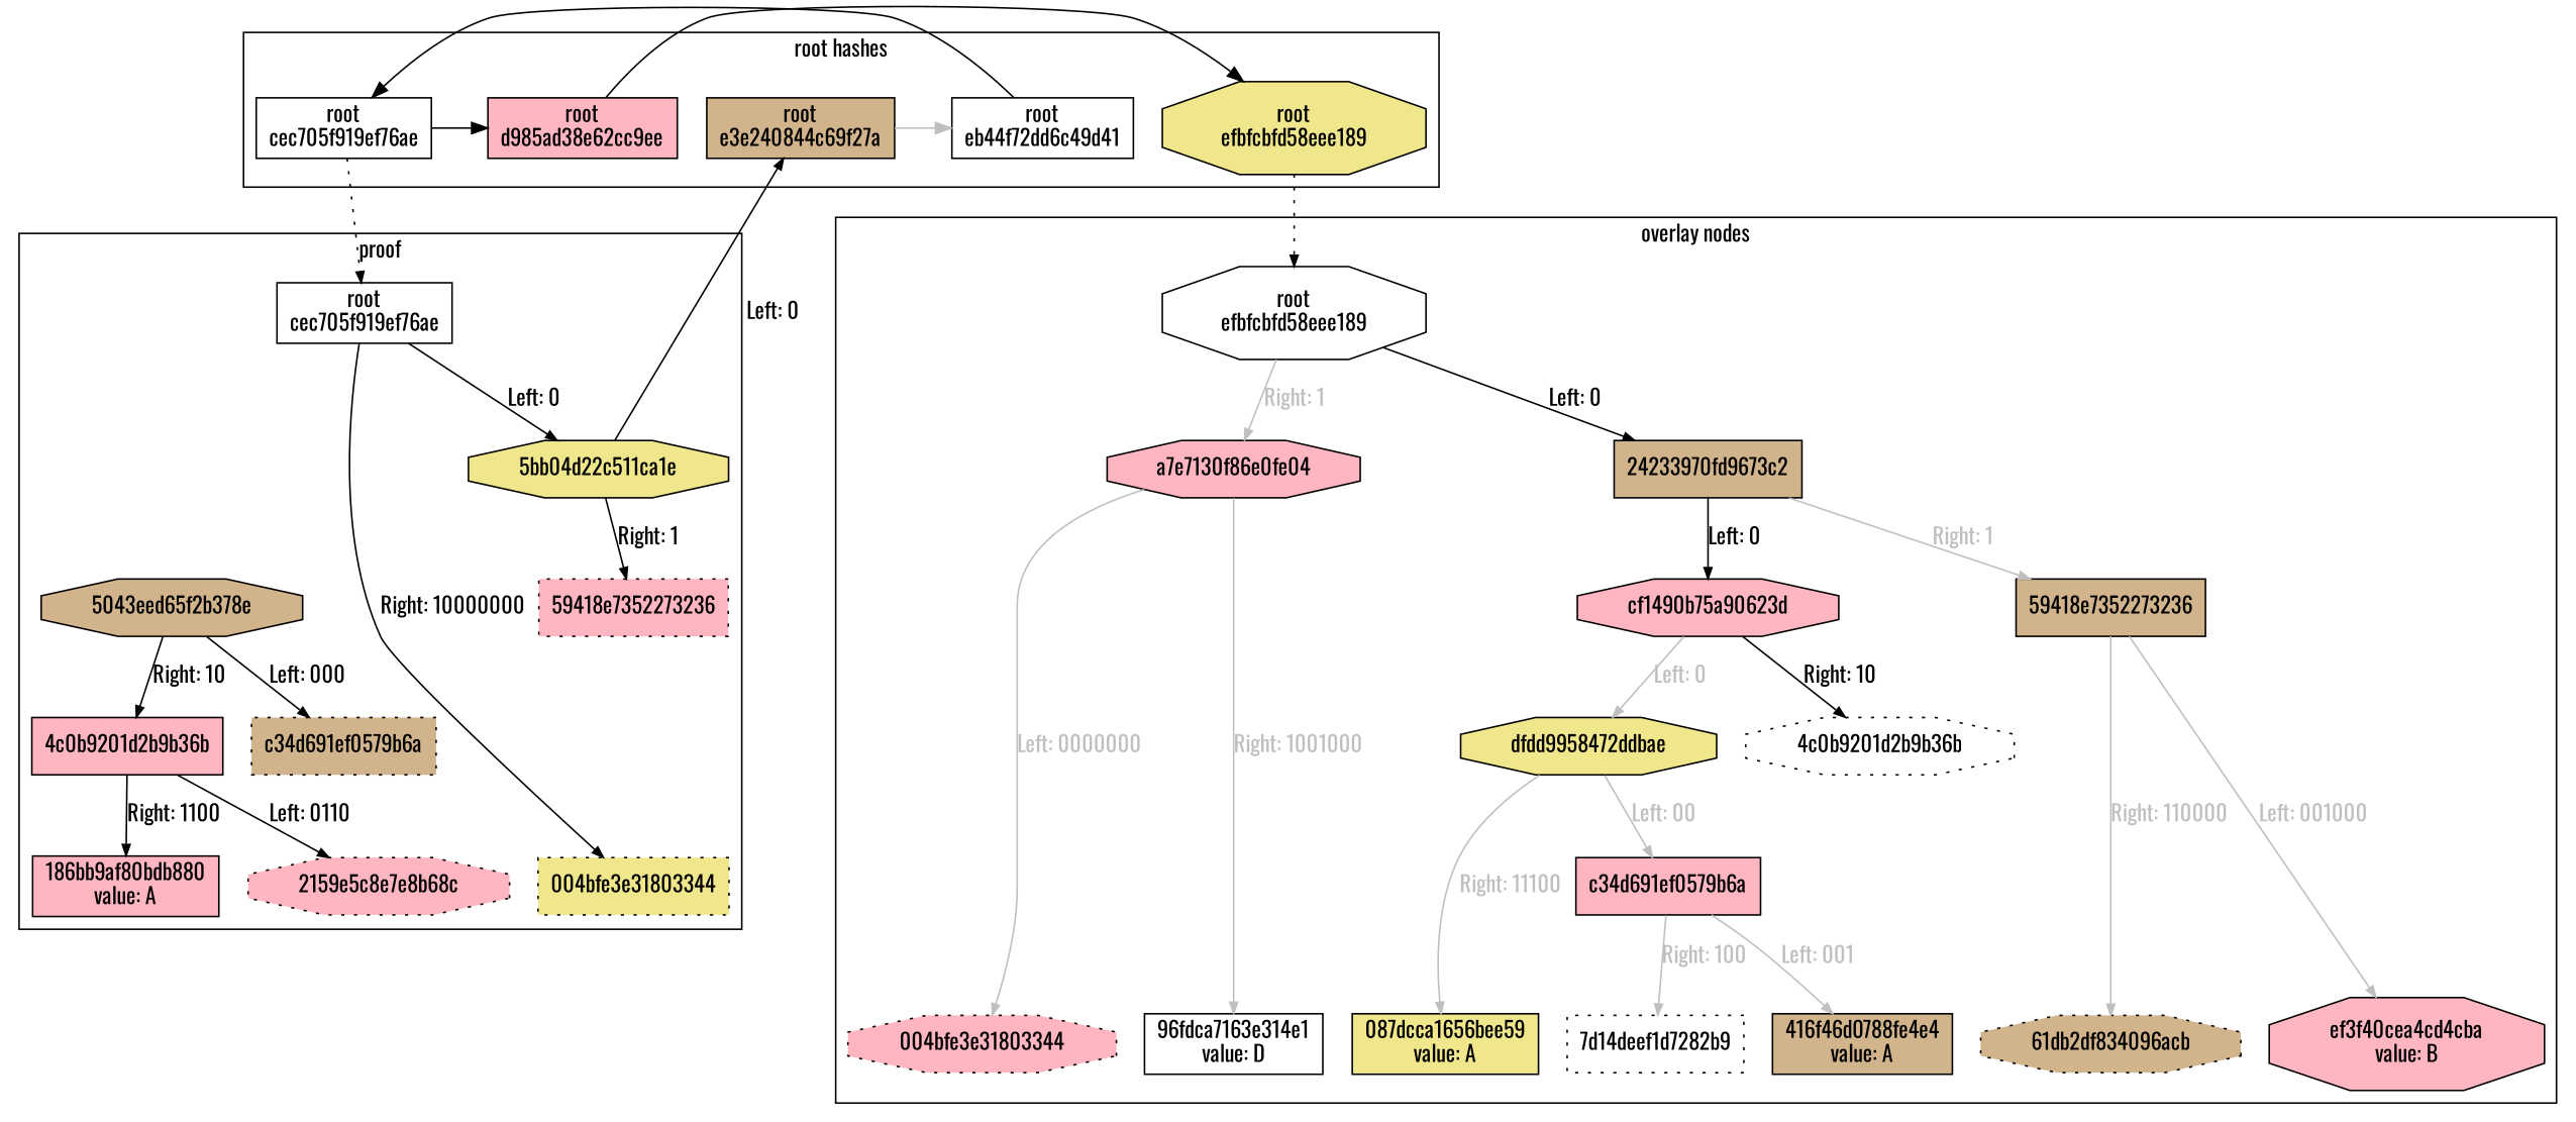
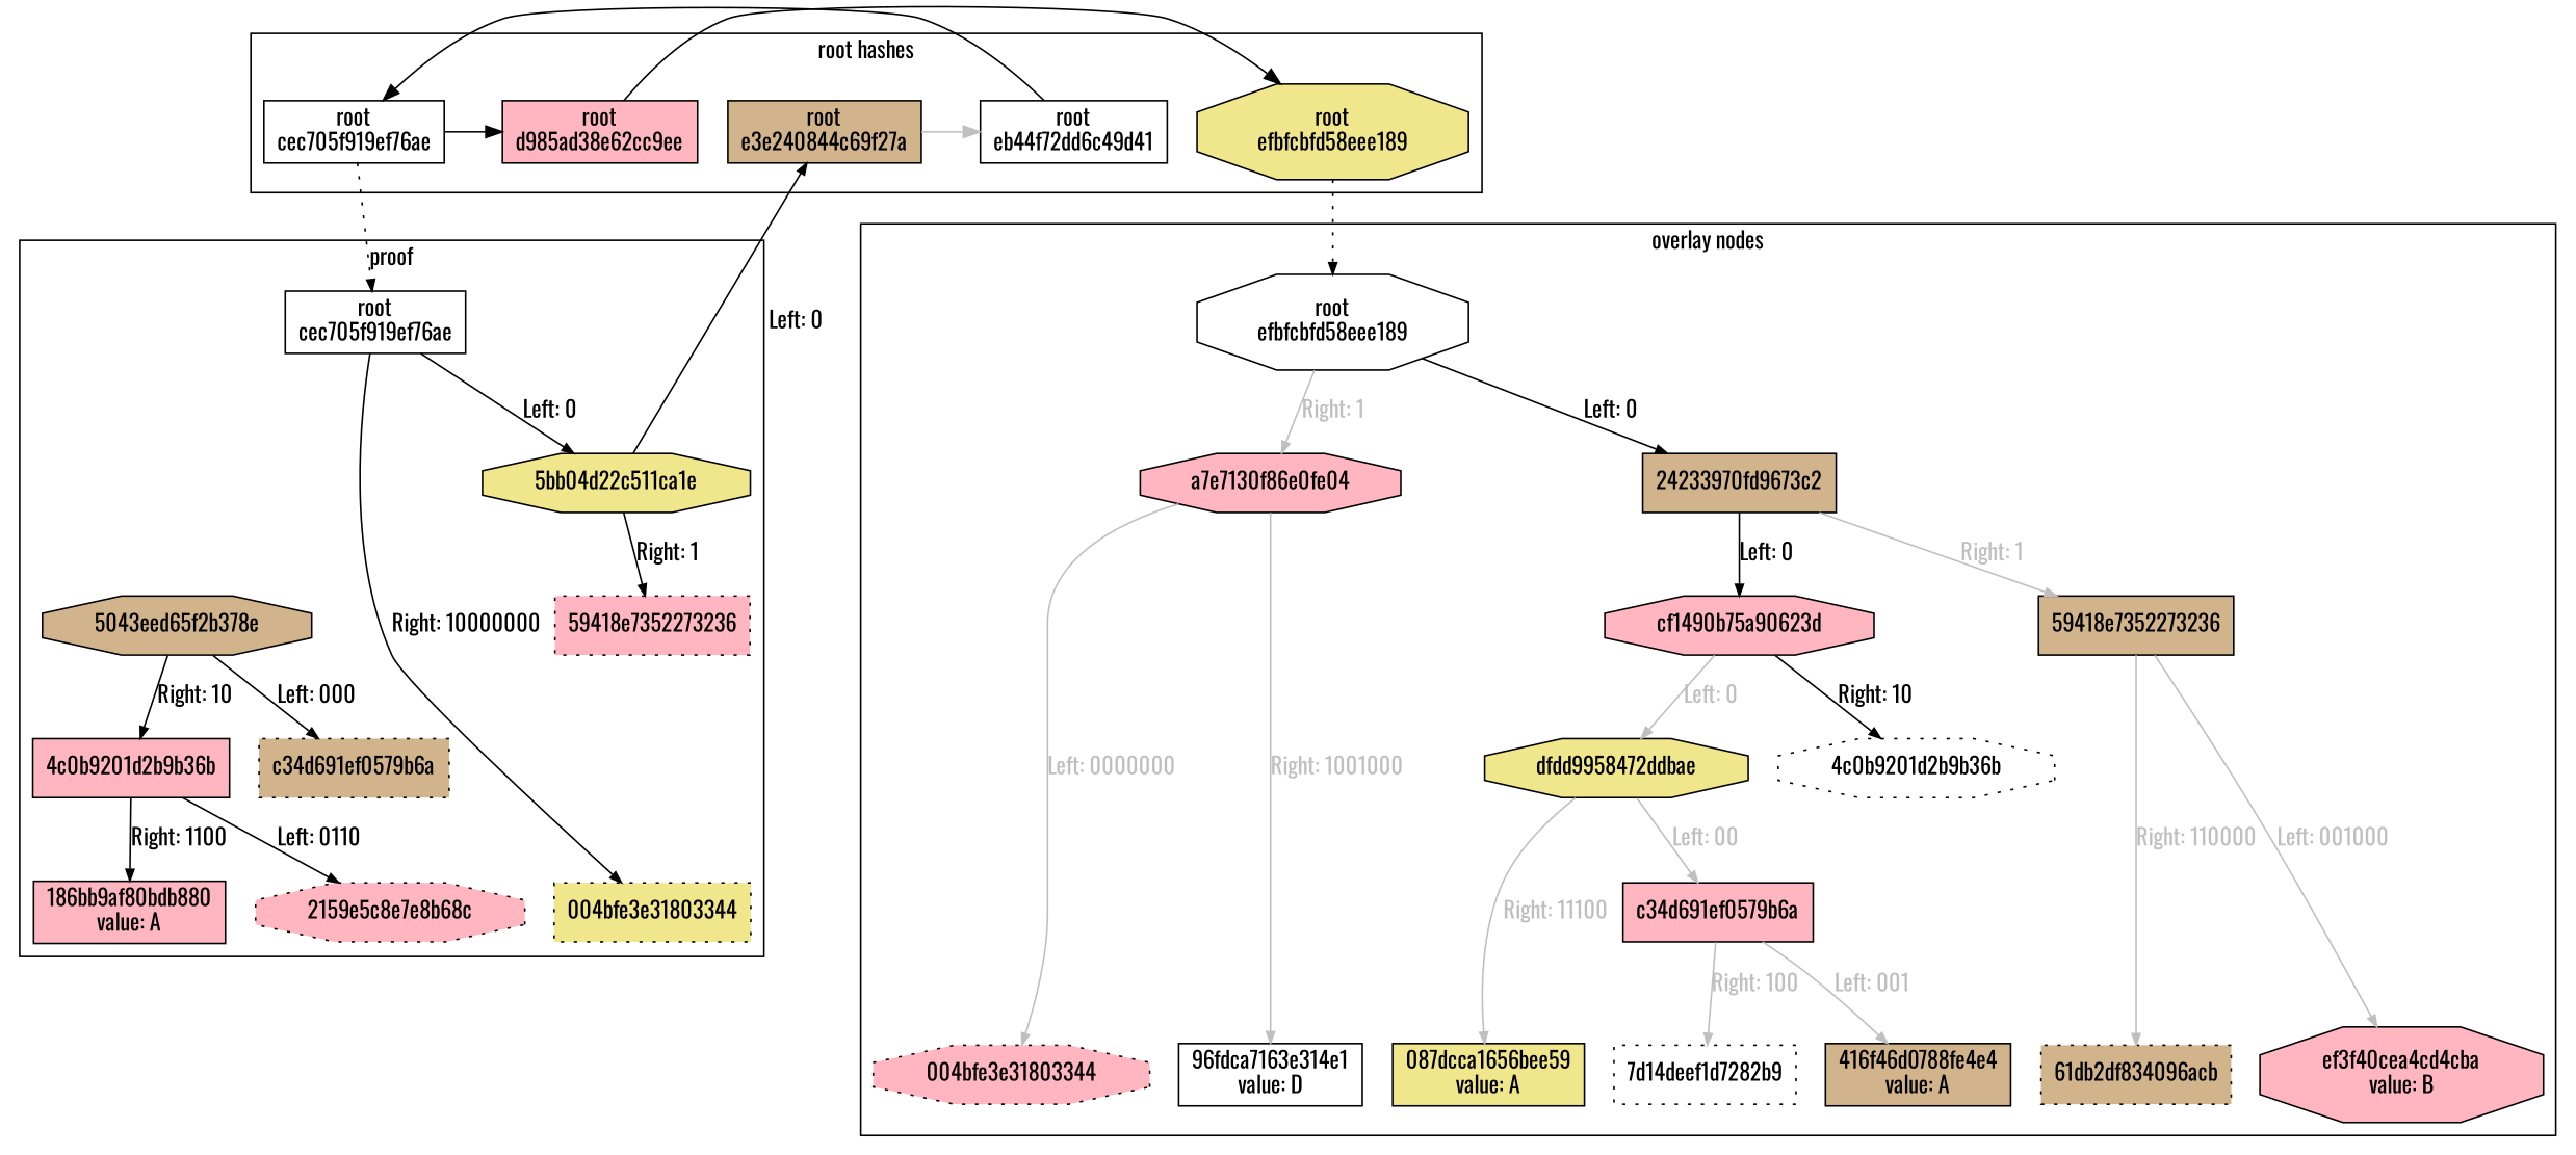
  digraph {
    fontname=Oswald
    newrank=true
    node [fillcolor=lightpink fontname=Oswald shape=box style=filled ordering=out]
    edge [fontname=Oswald arrowsize=0.7 nojustify=true]
    n1 [fillcolor=white label="root\ncec705f919ef76ae" ordering=""]
    n2 [label="root\nd985ad38e62cc9ee" ordering=""]
    n3 [fillcolor=khaki label="root\nefbfcbfd58eee189" shape=octagon ordering=""]
    n4 [fillcolor=tan label="root\ne3e240844c69f27a" ordering=""]
    n5 [fillcolor=white label="root\neb44f72dd6c49d41" ordering=""]
    n6 [fillcolor=white label="root\ncec705f919ef76ae"]
    n7 [fillcolor=khaki label="5bb04d22c511ca1e" shape=octagon]
    n8 [fillcolor=tan label="5043eed65f2b378e" shape=octagon]
    n9 [label="59418e7352273236" style="dotted,filled"]
    n10 [fillcolor=tan label=c34d691ef0579b6a style="dotted,filled"]
    n11 [label="4c0b9201d2b9b36b"]
    n12 [label="2159e5c8e7e8b68c" shape=octagon style="dotted,filled"]
    n13 [label="186bb9af80bdb880\nvalue: A"]
    n14 [fillcolor=khaki label="004bfe3e31803344" style="dotted,filled"]
    n15 [fillcolor=white label="root\nefbfcbfd58eee189" shape=octagon]
    n16 [fillcolor=tan label="24233970fd9673c2"]
    n17 [label=a7e7130f86e0fe04 shape=octagon]
    n18 [label=cf1490b75a90623d shape=octagon]
    n19 [fillcolor=tan label="59418e7352273236"]
    n20 [label=c34d691ef0579b6a]
    n21 [fillcolor=white label="4c0b9201d2b9b36b" shape=octagon style="dotted,filled"]
    n22 [fillcolor=tan label="416f46d0788fe4e4\nvalue: A"]
    n23 [fillcolor=white label="7d14deef1d7282b9" style="dotted,filled"]
    n24 [fillcolor=khaki label="087dcca1656bee59\nvalue: A"]
    n25 [label="ef3f40cea4cd4cba\nvalue: B" shape=octagon]
-   n26 [fillcolor=tan label="61db2df834096acb" shape=octagon style="dotted,filled"]
+   n26 [fillcolor=tan label="61db2df834096acb" style="dotted,filled"]
    n27 [label="004bfe3e31803344" shape=octagon style="dotted,filled"]
    n28 [fillcolor=white label="96fdca7163e314e1\nvalue: D"]
    n29 [fillcolor=khaki label=dfdd9958472ddbae shape=octagon]
    subgraph cluster_1 {
      label="root hashes"
      rank=same
      n1
      n2
      n3
      n4
      n5
    }
    subgraph cluster_2 {
      label=proof
      subgraph sub_3 {
        label=proof
        rank=same
        n6
      }
      subgraph sub_4 {
        label=proof
        rank=same
        n7
      }
      subgraph sub_5 {
        label=proof
        rank=same
        n8
        n9
      }
      subgraph sub_6 {
        label=proof
        rank=same
        n10
      }
      subgraph sub_7 {
        label=proof
        rank=same
        n11
      }
      subgraph sub_8 {
        label=proof
        rank=same
        n12
        n13
        n14
      }
    }
    subgraph cluster_9 {
      label="overlay nodes"
      subgraph sub_10 {
        label="overlay nodes"
        rank=same
        n15
      }
      subgraph sub_11 {
        label="overlay nodes"
        rank=same
        n16
        n17
      }
      subgraph sub_12 {
        label="overlay nodes"
        rank=same
        n18
        n19
      }
      subgraph sub_13 {
        label="overlay nodes"
        rank=same
        n20
      }
      subgraph sub_14 {
        label="overlay nodes"
        rank=same
        n21
      }
      subgraph sub_15 {
        label="overlay nodes"
        rank=same
        n22
        n23
        n24
        n25
        n26
        n27
        n28
      }
      subgraph sub_16 {
        label="overlay nodes"
        rank=same
        n29
      }
    }
    n1 -> n2 [arrowsize="" nojustify=""]
    n1 -> n6 [style=dotted nojustify=""]
    n2 -> n3 [arrowsize="" nojustify=""]
    n3 -> n15 [style=dotted nojustify=""]
    n4 -> n5 [color=gray75 arrowsize="" nojustify=""]
    n5 -> n1 [arrowsize="" nojustify=""]
    n6 -> n7 [label="Left: 0"]
    n6 -> n14 [label="Right: 10000000"]
    n7 -> n4 [label="Left: 0"]
    n7 -> n9 [label="Right: 1"]
    n8 -> n10 [label="Left: 000"]
    n8 -> n11 [label="Right: 10"]
    n11 -> n12 [label="Left: 0110"]
    n11 -> n13 [label="Right: 1100"]
    n15 -> n16 [color=black fontcolor=black label="Left: 0"]
    n15 -> n17 [color=gray75 fontcolor=gray75 label="Right: 1"]
    n16 -> n18 [color=black fontcolor=black label="Left: 0"]
    n16 -> n19 [color=gray75 fontcolor=gray75 label="Right: 1"]
    n17 -> n27 [color=gray75 fontcolor=gray75 label="Left: 0000000"]
    n17 -> n28 [color=gray75 fontcolor=gray75 label="Right: 1001000"]
    n18 -> n21 [color=black fontcolor=black label="Right: 10"]
    n18 -> n29 [color=gray75 fontcolor=gray75 label="Left: 0"]
    n19 -> n25 [color=gray75 fontcolor=gray75 label="Left: 001000"]
    n19 -> n26 [color=gray75 fontcolor=gray75 label="Right: 110000"]
    n20 -> n22 [color=gray75 fontcolor=gray75 label="Left: 001"]
    n20 -> n23 [color=gray75 fontcolor=gray75 label="Right: 100"]
    n29 -> n20 [color=gray75 fontcolor=gray75 label="Left: 00"]
    n29 -> n24 [color=gray75 fontcolor=gray75 label="Right: 11100"]
  }
